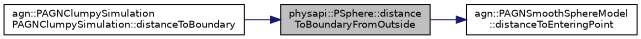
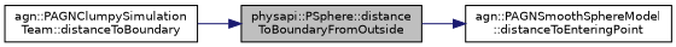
  digraph {
    rankdir=RL
    node [color=black fillcolor=white fontname=Helvetica fontsize=10 shape=record style=filled]
    edge [color=midnightblue dir=back fontname=Helvetica fontsize=10 labelfontname=Helvetica labelfontsize=10 style=solid]
    n1 [fillcolor=grey75 fontcolor=black height=0.2 label="physapi::PSphere::distance\lToBoundaryFromOutside" width=0.4]
-   n2 [height=0.2 label="agn::PAGNClumpySimulation\lPAGNClumpySimulation::distanceToBoundary" width=0.4]
+   n2 [height=0.2 label="agn::PAGNClumpySimulation\lTeam::distanceToBoundary" width=0.4]
    n3 [height=0.2 label="agn::PAGNSmoothSphereModel\l::distanceToEnteringPoint" width=0.4]
    n1 -> n2
    n3 -> n1
  }
